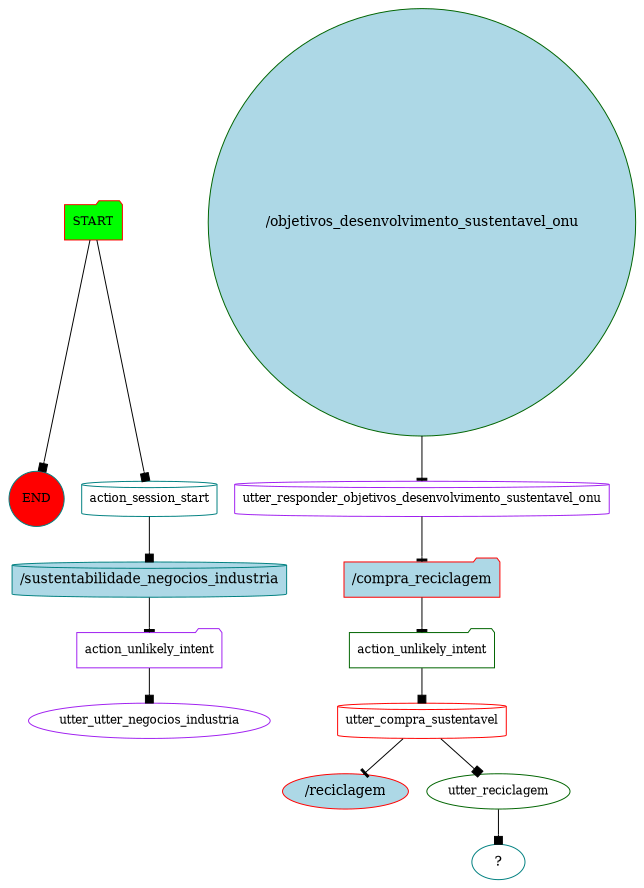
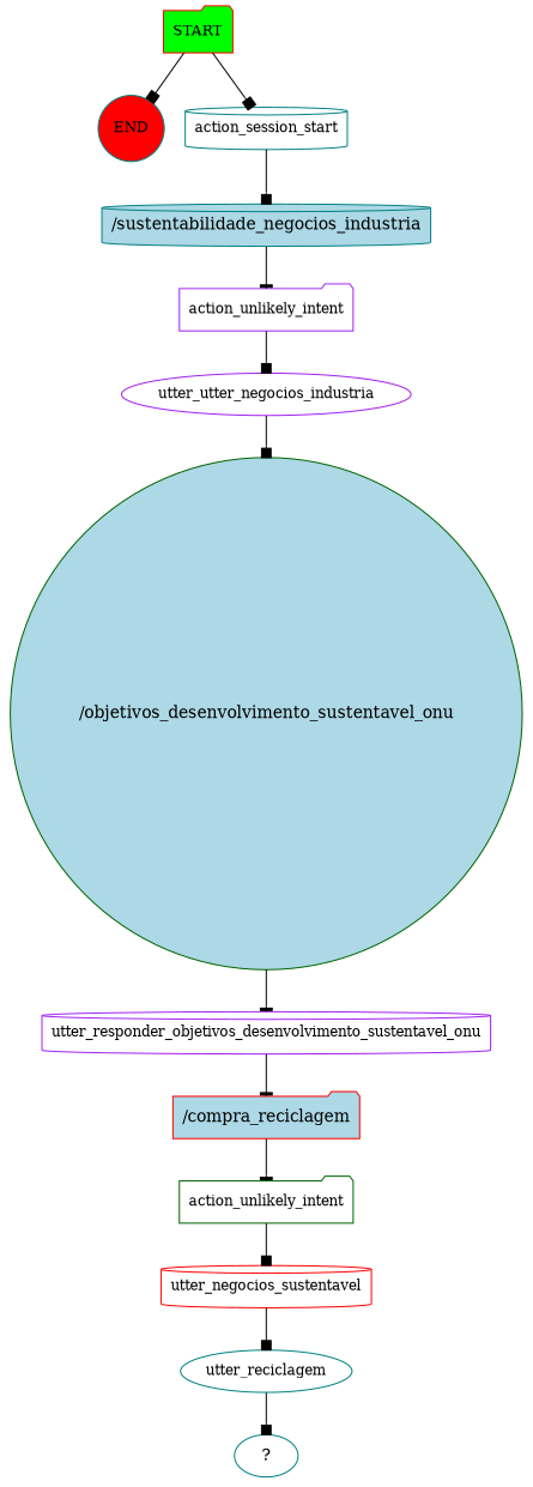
  digraph {
    node [color=teal fontsize=12 shape=folder]
    edge [arrowhead=box]
    n1 [color=red fillcolor=green label=START style=filled]
    n2 [fillcolor=red label=END shape=circle style=filled]
    n3 [label=action_session_start shape=cylinder]
    n4 [fillcolor=lightblue label="/sustentabilidade_negocios_industria" shape=cylinder style=filled fontsize=""]
    n5 [color=purple label=action_unlikely_intent]
    n6 [color=purple label=utter_utter_negocios_industria shape=ellipse]
    n7 [color=darkgreen fillcolor=lightblue label="/objetivos_desenvolvimento_sustentavel_onu" shape=circle style=filled fontsize=""]
    n8 [color=purple label=utter_responder_objetivos_desenvolvimento_sustentavel_onu shape=cylinder]
    n9 [color=red fillcolor=lightblue label="/compra_reciclagem" style=filled fontsize=""]
    n10 [color=darkgreen label=action_unlikely_intent]
-   n11 [color=red label=utter_compra_sustentavel shape=cylinder]
-   n12 [color=red fillcolor=lightblue label="/reciclagem" shape=ellipse style=filled fontsize=""]
-   n13 [color=darkgreen label=utter_reciclagem shape=ellipse]
+   n11 [color=red label=utter_negocios_sustentavel shape=cylinder]
+   n13 [label=utter_reciclagem shape=ellipse]
    n14 [label="  ?  " shape=ellipse fontsize=""]
    n1 -> n2
    n1 -> n3
    n3 -> n4
    n4 -> n5 [arrowhead=tee]
    n5 -> n6
+   n6 -> n7
    n7 -> n8 [arrowhead=tee]
    n8 -> n9 [arrowhead=tee]
    n9 -> n10 [arrowhead=tee]
    n10 -> n11
-   n11 -> n12 [arrowhead=tee]
    n11 -> n13
    n13 -> n14
  }
